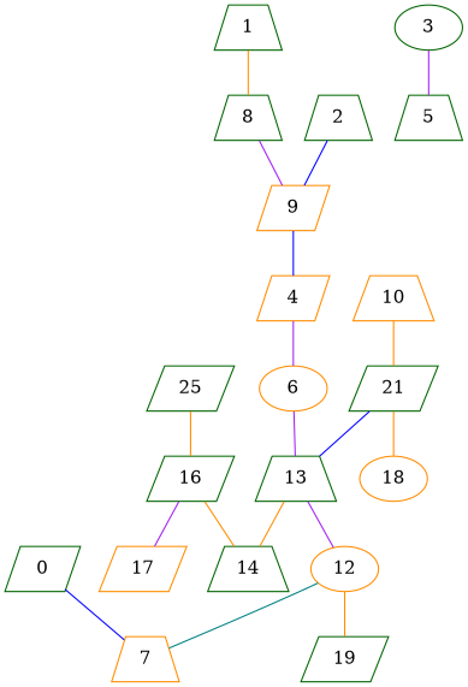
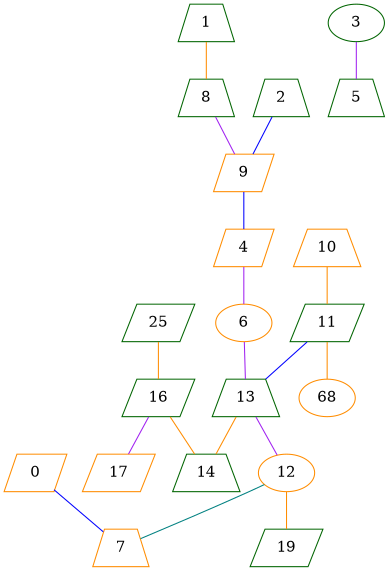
  graph {
    node [color=darkgreen shape=parallelogram]
    edge [color=darkorange]
-   0
+   0 [color=darkorange]
    7 [color=darkorange shape=trapezium]
    1 [shape=trapezium]
    8 [shape=trapezium]
    9 [color=darkorange]
    2 [shape=trapezium]
    4 [color=darkorange]
    3 [shape=ellipse]
    5 [shape=trapezium]
    6 [color=darkorange shape=ellipse]
    13 [shape=trapezium]
    12 [color=darkorange shape=ellipse]
    14 [shape=trapezium]
    10 [color=darkorange shape=trapezium]
-   11 [label=21]
-   18 [color=darkorange shape=ellipse]
+   11
+   18 [color=darkorange shape=ellipse label=68]
    19
    n18 [label=25]
    16
    17 [color=darkorange]
    0 -- 7 [color=blue]
    1 -- 8
    8 -- 9 [color=purple]
    9 -- 4 [color=blue]
    2 -- 9 [color=blue]
    4 -- 6 [color=purple]
    3 -- 5 [color=purple]
    6 -- 13 [color=purple]
    13 -- 12 [color=purple]
    13 -- 14
    12 -- 7 [color=teal]
    12 -- 19
    10 -- 11
    11 -- 13 [color=blue]
    11 -- 18
    n18 -- 16
    16 -- 14
    16 -- 17 [color=purple]
  }
